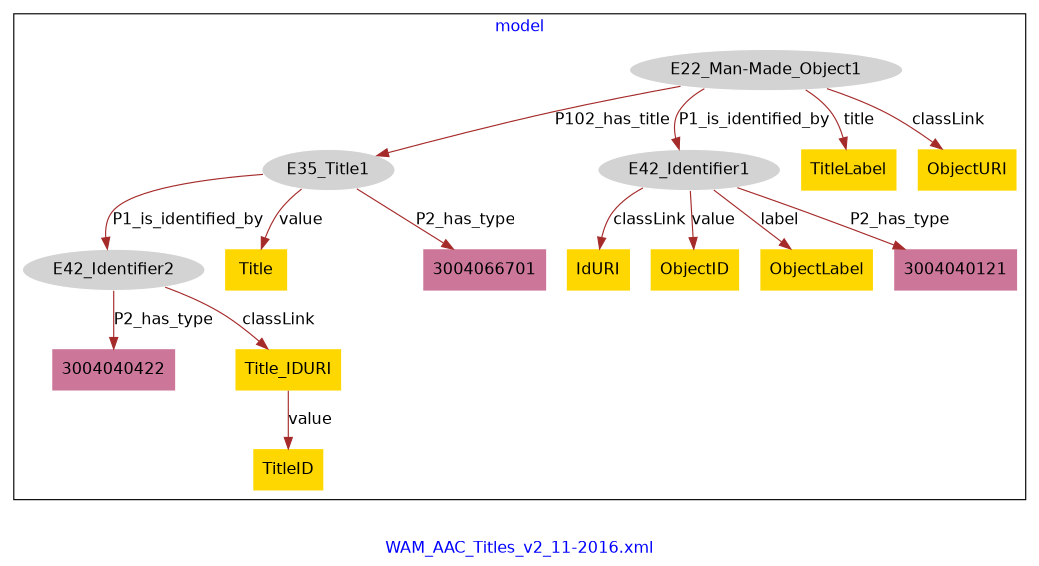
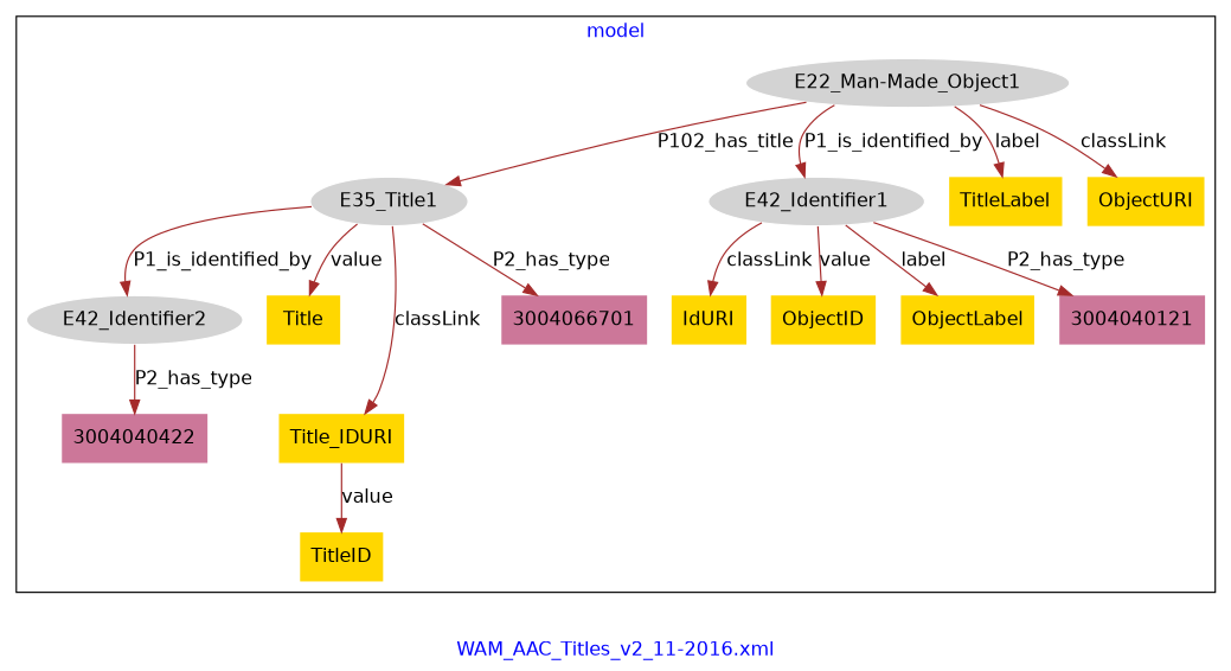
  digraph {
    fontcolor=blue
    fontname="DejaVu Sans"
    label="WAM_AAC_Titles_v2_11-2016.xml"
    remincross=true
    node [fillcolor=gold fontname="DejaVu Sans" style=filled shape=plaintext]
    edge [color=brown fontcolor=black fontname="DejaVu Sans"]
    n1 [color=white fillcolor=lightgray label="E22_Man-Made_Object1" shape=""]
    n2 [color=white fillcolor=lightgray label=E35_Title1 shape=""]
    n3 [color=white fillcolor=lightgray label=E42_Identifier1 shape=""]
    n4 [color=white fillcolor=lightgray label=E42_Identifier2 shape=""]
    n5 [label=TitleLabel]
    n6 [label=IdURI]
    n7 [label=ObjectID]
    n8 [label=Title]
    n9 [label=Title_IDURI]
    n10 [label=TitleID]
    n11 [label=ObjectURI]
    n12 [label=ObjectLabel]
    n13 [fillcolor="#CC7799" label=3004066701]
    n14 [fillcolor="#CC7799" label=3004040422]
    n15 [fillcolor="#CC7799" label=3004040121]
    subgraph cluster_1 {
      label=model
      n1
      n2
      n3
      n4
      n5
      n6
      n7
      n8
      n9
      n10
      n11
      n12
      n13
      n14
      n15
    }
    n1 -> n2 [label=P102_has_title]
    n1 -> n3 [label=P1_is_identified_by]
-   n1 -> n5 [label=title]
+   n1 -> n5 [label=label]
    n1 -> n11 [label=classLink]
    n2 -> n4 [label=P1_is_identified_by]
    n2 -> n8 [label=value]
    n2 -> n13 [label=P2_has_type]
    n3 -> n6 [label=classLink]
    n3 -> n7 [label=value]
    n3 -> n12 [label=label]
    n3 -> n15 [label=P2_has_type]
-   n4 -> n9 [label=classLink]
+   n2 -> n9 [label=classLink]
    n4 -> n14 [label=P2_has_type]
    n9 -> n10 [label=value]
  }
